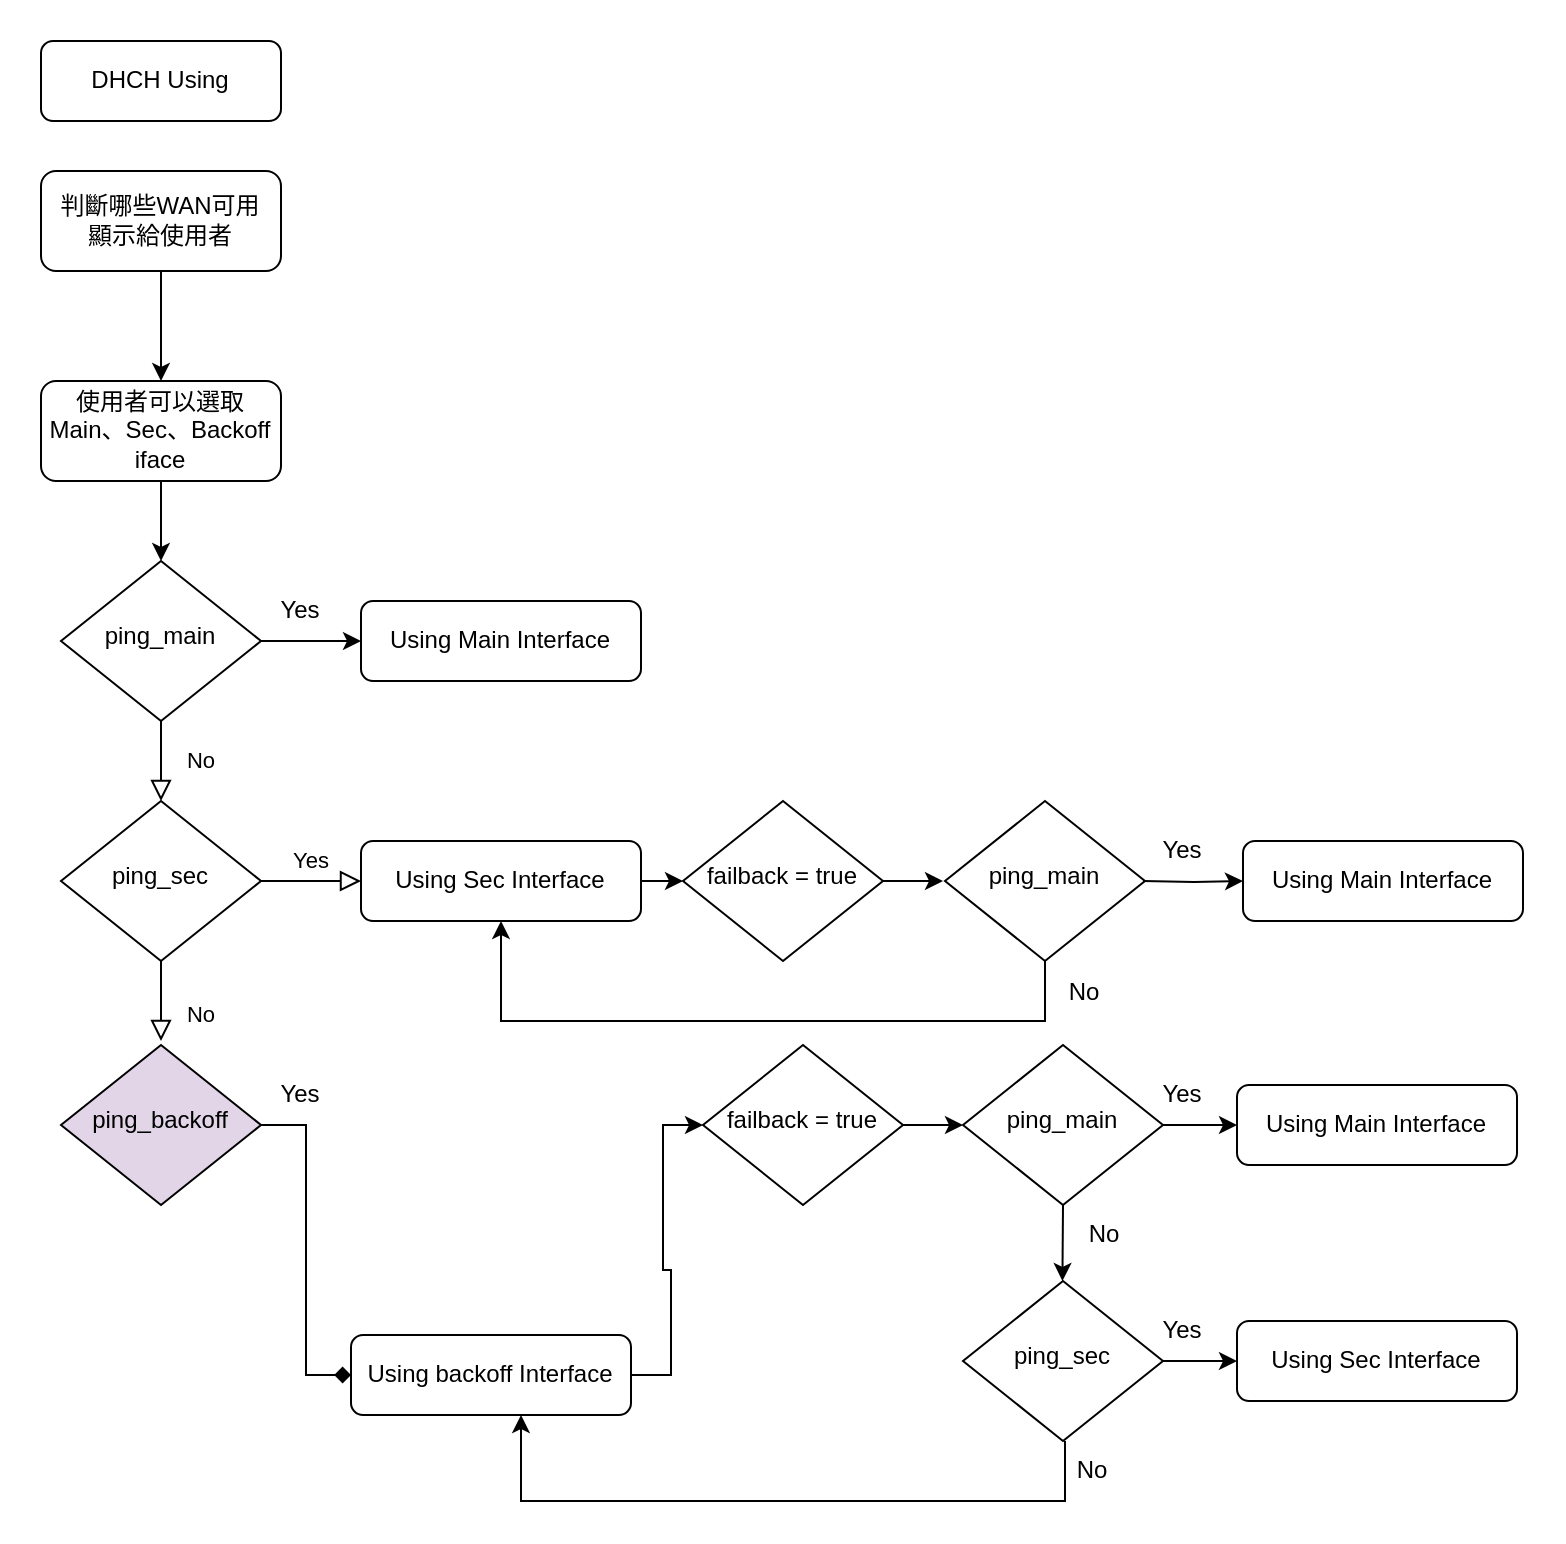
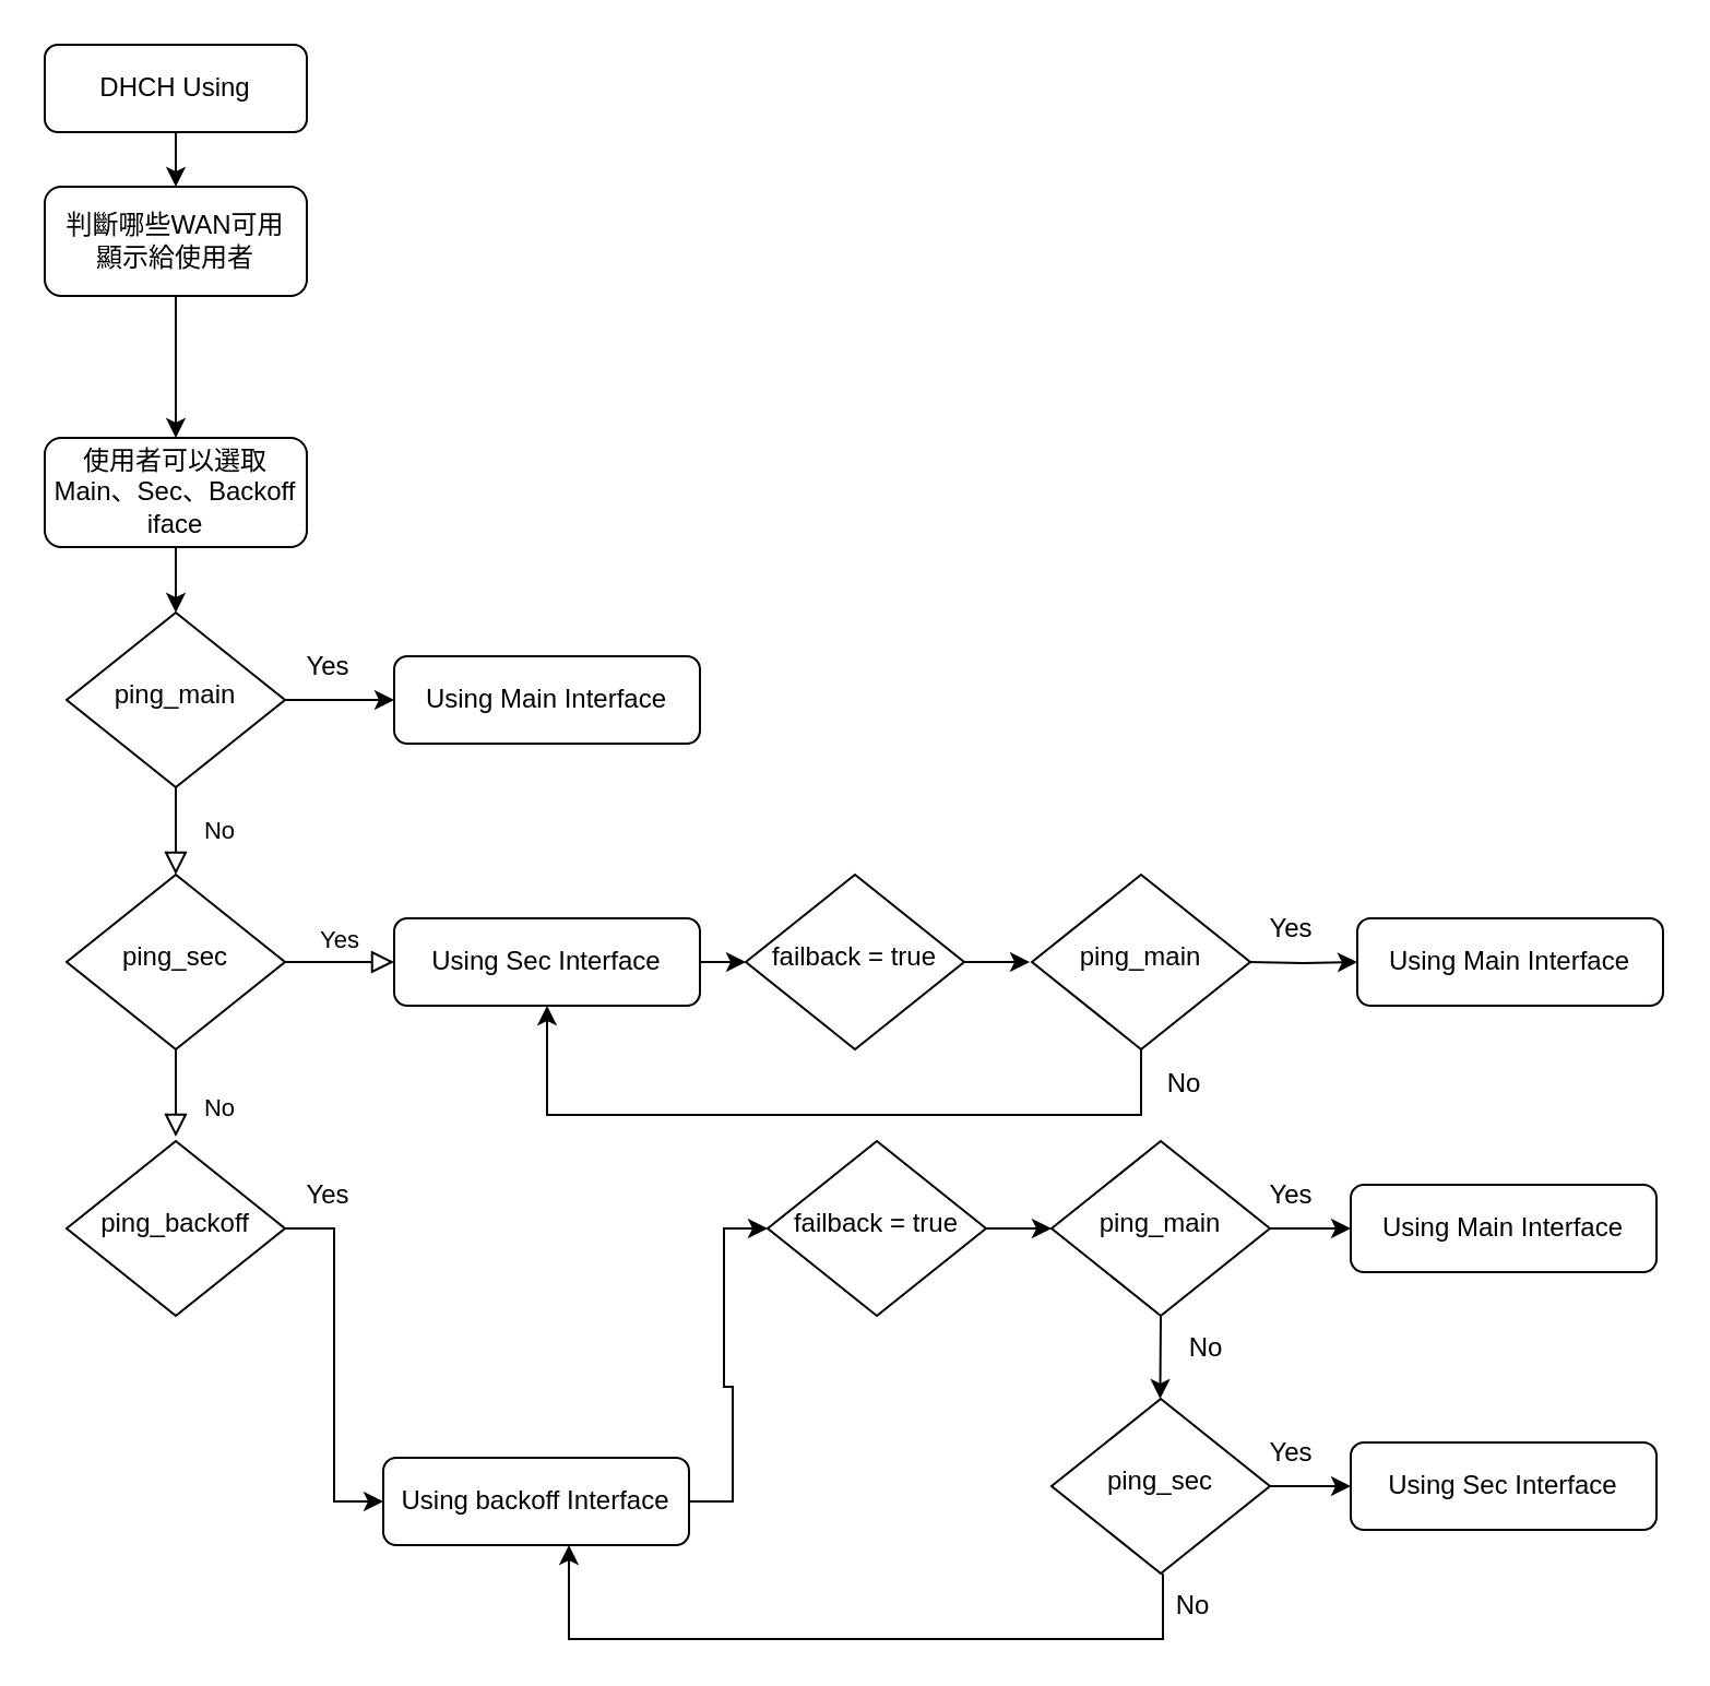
  <mxCell id="0" />
  <mxCell id="1" parent="0" />
+ <mxCell id="2" style="edgeStyle=orthogonalEdgeStyle;rounded=0;orthogonalLoop=1;jettySize=auto;html=1;exitX=0.5;exitY=1;exitDx=0;exitDy=0;entryX=0.5;entryY=0;entryDx=0;entryDy=0;" edge="1" parent="1" source="3" target="23"><mxGeometry relative="1" as="geometry" /></mxCell>
  <mxCell id="3" value="DHCH Using" style="rounded=1;whiteSpace=wrap;html=1;fontSize=12;glass=0;strokeWidth=1;shadow=0;" parent="1" vertex="1"><mxGeometry x="20" y="20" width="120" height="40" as="geometry" /></mxCell>
  <mxCell id="4" value="No" style="rounded=0;html=1;jettySize=auto;orthogonalLoop=1;fontSize=11;endArrow=block;endFill=0;endSize=8;strokeWidth=1;shadow=0;labelBackgroundColor=none;edgeStyle=orthogonalEdgeStyle;" parent="1" source="6" target="10" edge="1"><mxGeometry y="20" relative="1" as="geometry"><mxPoint as="offset" /></mxGeometry></mxCell>
  <mxCell id="5" style="edgeStyle=orthogonalEdgeStyle;rounded=0;orthogonalLoop=1;jettySize=auto;html=1;exitX=1;exitY=0.5;exitDx=0;exitDy=0;entryX=0;entryY=0.5;entryDx=0;entryDy=0;" parent="1" source="6" target="7" edge="1"><mxGeometry relative="1" as="geometry" /></mxCell>
  <mxCell id="6" value="ping_main" style="rhombus;whiteSpace=wrap;html=1;shadow=0;fontFamily=Helvetica;fontSize=12;align=center;strokeWidth=1;spacing=6;spacingTop=-4;" parent="1" vertex="1"><mxGeometry x="30" y="280" width="100" height="80" as="geometry" /></mxCell>
  <mxCell id="7" value="Using Main Interface" style="rounded=1;whiteSpace=wrap;html=1;fontSize=12;glass=0;strokeWidth=1;shadow=0;" parent="1" vertex="1"><mxGeometry x="180" y="300" width="140" height="40" as="geometry" /></mxCell>
  <mxCell id="8" value="No" style="rounded=0;html=1;jettySize=auto;orthogonalLoop=1;fontSize=11;endArrow=block;endFill=0;endSize=8;strokeWidth=1;shadow=0;labelBackgroundColor=none;edgeStyle=orthogonalEdgeStyle;" parent="1" source="10" edge="1"><mxGeometry x="0.333" y="20" relative="1" as="geometry"><mxPoint as="offset" /><mxPoint x="80" y="520" as="targetPoint" /><Array as="points"><mxPoint x="80" y="520" /></Array></mxGeometry></mxCell>
  <mxCell id="9" value="Yes" style="edgeStyle=orthogonalEdgeStyle;rounded=0;html=1;jettySize=auto;orthogonalLoop=1;fontSize=11;endArrow=block;endFill=0;endSize=8;strokeWidth=1;shadow=0;labelBackgroundColor=none;" parent="1" source="10" target="12" edge="1"><mxGeometry y="10" relative="1" as="geometry"><mxPoint as="offset" /></mxGeometry></mxCell>
  <mxCell id="10" value="ping_sec" style="rhombus;whiteSpace=wrap;html=1;shadow=0;fontFamily=Helvetica;fontSize=12;align=center;strokeWidth=1;spacing=6;spacingTop=-4;" parent="1" vertex="1"><mxGeometry x="30" y="400" width="100" height="80" as="geometry" /></mxCell>
  <mxCell id="11" style="edgeStyle=orthogonalEdgeStyle;rounded=0;orthogonalLoop=1;jettySize=auto;html=1;exitX=1;exitY=0.5;exitDx=0;exitDy=0;entryX=0;entryY=0.5;entryDx=0;entryDy=0;" parent="1" source="12" target="20" edge="1"><mxGeometry relative="1" as="geometry" /></mxCell>
  <mxCell id="12" value="Using Sec Interface" style="rounded=1;whiteSpace=wrap;html=1;fontSize=12;glass=0;strokeWidth=1;shadow=0;" parent="1" vertex="1"><mxGeometry x="180" y="420" width="140" height="40" as="geometry" /></mxCell>
  <mxCell id="13" value="Yes" style="text;html=1;strokeColor=none;fillColor=none;align=center;verticalAlign=middle;whiteSpace=wrap;rounded=0;" parent="1" vertex="1"><mxGeometry x="120" y="290" width="60" height="30" as="geometry" /></mxCell>
- <mxCell id="14" style="edgeStyle=orthogonalEdgeStyle;rounded=0;orthogonalLoop=1;jettySize=auto;html=1;exitX=1;exitY=0.5;exitDx=0;exitDy=0;entryX=0;entryY=0.5;entryDx=0;entryDy=0;endArrow=diamond;" parent="1" source="15" target="17" edge="1"><mxGeometry relative="1" as="geometry" /></mxCell>
- <mxCell id="15" value="ping_backoff" style="rhombus;whiteSpace=wrap;html=1;shadow=0;fontFamily=Helvetica;fontSize=12;align=center;strokeWidth=1;spacing=6;spacingTop=-4;fillColor=#e1d5e7;" parent="1" vertex="1"><mxGeometry x="30" y="522" width="100" height="80" as="geometry" /></mxCell>
+ <mxCell id="14" style="edgeStyle=orthogonalEdgeStyle;rounded=0;orthogonalLoop=1;jettySize=auto;html=1;exitX=1;exitY=0.5;exitDx=0;exitDy=0;entryX=0;entryY=0.5;entryDx=0;entryDy=0;" parent="1" source="15" target="17" edge="1"><mxGeometry relative="1" as="geometry" /></mxCell>
+ <mxCell id="15" value="ping_backoff" style="rhombus;whiteSpace=wrap;html=1;shadow=0;fontFamily=Helvetica;fontSize=12;align=center;strokeWidth=1;spacing=6;spacingTop=-4;" parent="1" vertex="1"><mxGeometry x="30" y="522" width="100" height="80" as="geometry" /></mxCell>
  <mxCell id="16" style="edgeStyle=orthogonalEdgeStyle;rounded=0;orthogonalLoop=1;jettySize=auto;html=1;exitX=1;exitY=0.5;exitDx=0;exitDy=0;entryX=0;entryY=0.5;entryDx=0;entryDy=0;" parent="1" source="17" target="22" edge="1"><mxGeometry relative="1" as="geometry" /></mxCell>
  <mxCell id="17" value="Using backoff Interface" style="rounded=1;whiteSpace=wrap;html=1;fontSize=12;glass=0;strokeWidth=1;shadow=0;" parent="1" vertex="1"><mxGeometry x="175" y="667" width="140" height="40" as="geometry" /></mxCell>
  <mxCell id="18" value="Yes" style="text;html=1;strokeColor=none;fillColor=none;align=center;verticalAlign=middle;whiteSpace=wrap;rounded=0;" parent="1" vertex="1"><mxGeometry x="120" y="542" width="60" height="10" as="geometry" /></mxCell>
  <mxCell id="19" style="edgeStyle=orthogonalEdgeStyle;rounded=0;orthogonalLoop=1;jettySize=auto;html=1;exitX=1;exitY=0.5;exitDx=0;exitDy=0;entryX=0;entryY=0.5;entryDx=0;entryDy=0;" parent="1" source="20" edge="1"><mxGeometry relative="1" as="geometry"><mxPoint x="471" y="440" as="targetPoint" /></mxGeometry></mxCell>
  <mxCell id="20" value="failback = true" style="rhombus;whiteSpace=wrap;html=1;shadow=0;fontFamily=Helvetica;fontSize=12;align=center;strokeWidth=1;spacing=6;spacingTop=-4;" parent="1" vertex="1"><mxGeometry x="341" y="400" width="100" height="80" as="geometry" /></mxCell>
  <mxCell id="21" style="edgeStyle=orthogonalEdgeStyle;rounded=0;orthogonalLoop=1;jettySize=auto;html=1;exitX=1;exitY=0.5;exitDx=0;exitDy=0;entryX=0;entryY=0.5;entryDx=0;entryDy=0;" parent="1" source="22" target="34" edge="1"><mxGeometry relative="1" as="geometry" /></mxCell>
  <mxCell id="22" value="failback = true" style="rhombus;whiteSpace=wrap;html=1;shadow=0;fontFamily=Helvetica;fontSize=12;align=center;strokeWidth=1;spacing=6;spacingTop=-4;" parent="1" vertex="1"><mxGeometry x="351" y="522" width="100" height="80" as="geometry" /></mxCell>
  <mxCell id="23" value="判斷哪些WAN可用&lt;br&gt;顯示給使用者" style="rounded=1;whiteSpace=wrap;html=1;" parent="1" vertex="1"><mxGeometry x="20" y="85" width="120" height="50" as="geometry" /></mxCell>
  <mxCell id="24" style="edgeStyle=orthogonalEdgeStyle;rounded=0;orthogonalLoop=1;jettySize=auto;html=1;exitX=0.5;exitY=1;exitDx=0;exitDy=0;entryX=0.5;entryY=0;entryDx=0;entryDy=0;" edge="1" parent="1" source="25" target="6"><mxGeometry relative="1" as="geometry" /></mxCell>
- <mxCell id="25" value="使用者可以選取&lt;br&gt;Main、Sec、Backoff&lt;br&gt;iface" style="rounded=1;whiteSpace=wrap;html=1;" parent="1" vertex="1"><mxGeometry x="20" y="190" width="120" height="50" as="geometry" /></mxCell>
+ <mxCell id="25" value="使用者可以選取&lt;br&gt;Main、Sec、Backoff&lt;br&gt;iface" style="rounded=1;whiteSpace=wrap;html=1;" parent="1" vertex="1"><mxGeometry x="20" y="200" width="120" height="50" as="geometry" /></mxCell>
  <mxCell id="26" style="edgeStyle=orthogonalEdgeStyle;rounded=0;orthogonalLoop=1;jettySize=auto;html=1;exitX=0.5;exitY=1;exitDx=0;exitDy=0;entryX=0.5;entryY=1;entryDx=0;entryDy=0;" parent="1" source="27" target="12" edge="1"><mxGeometry relative="1" as="geometry"><Array as="points"><mxPoint x="522" y="510" /><mxPoint x="250" y="510" /></Array></mxGeometry></mxCell>
  <mxCell id="27" value="ping_main" style="rhombus;whiteSpace=wrap;html=1;shadow=0;fontFamily=Helvetica;fontSize=12;align=center;strokeWidth=1;spacing=6;spacingTop=-4;" parent="1" vertex="1"><mxGeometry x="472" y="400" width="100" height="80" as="geometry" /></mxCell>
  <mxCell id="28" style="edgeStyle=orthogonalEdgeStyle;rounded=0;orthogonalLoop=1;jettySize=auto;html=1;exitX=1;exitY=0.5;exitDx=0;exitDy=0;entryX=0;entryY=0.5;entryDx=0;entryDy=0;" parent="1" target="29" edge="1"><mxGeometry relative="1" as="geometry"><mxPoint x="571" y="440" as="sourcePoint" /></mxGeometry></mxCell>
  <mxCell id="29" value="Using Main Interface" style="rounded=1;whiteSpace=wrap;html=1;fontSize=12;glass=0;strokeWidth=1;shadow=0;" parent="1" vertex="1"><mxGeometry x="621" y="420" width="140" height="40" as="geometry" /></mxCell>
  <mxCell id="30" value="Yes" style="text;html=1;strokeColor=none;fillColor=none;align=center;verticalAlign=middle;whiteSpace=wrap;rounded=0;" parent="1" vertex="1"><mxGeometry x="561" y="410" width="60" height="30" as="geometry" /></mxCell>
  <mxCell id="31" value="No" style="text;html=1;strokeColor=none;fillColor=none;align=center;verticalAlign=middle;whiteSpace=wrap;rounded=0;" parent="1" vertex="1"><mxGeometry x="527" y="481" width="30" height="30" as="geometry" /></mxCell>
  <mxCell id="32" style="edgeStyle=orthogonalEdgeStyle;rounded=0;orthogonalLoop=1;jettySize=auto;html=1;exitX=0.5;exitY=1;exitDx=0;exitDy=0;" parent="1" source="34" edge="1"><mxGeometry relative="1" as="geometry"><mxPoint x="530.714" y="640" as="targetPoint" /></mxGeometry></mxCell>
  <mxCell id="33" style="edgeStyle=orthogonalEdgeStyle;rounded=0;orthogonalLoop=1;jettySize=auto;html=1;exitX=1;exitY=0.5;exitDx=0;exitDy=0;entryX=0;entryY=0.5;entryDx=0;entryDy=0;" parent="1" source="34" target="35" edge="1"><mxGeometry relative="1" as="geometry" /></mxCell>
  <mxCell id="34" value="ping_main" style="rhombus;whiteSpace=wrap;html=1;shadow=0;fontFamily=Helvetica;fontSize=12;align=center;strokeWidth=1;spacing=6;spacingTop=-4;" parent="1" vertex="1"><mxGeometry x="481" y="522" width="100" height="80" as="geometry" /></mxCell>
  <mxCell id="35" value="Using Main Interface" style="rounded=1;whiteSpace=wrap;html=1;fontSize=12;glass=0;strokeWidth=1;shadow=0;" parent="1" vertex="1"><mxGeometry x="618" y="542" width="140" height="40" as="geometry" /></mxCell>
  <mxCell id="36" value="ping_sec" style="rhombus;whiteSpace=wrap;html=1;shadow=0;fontFamily=Helvetica;fontSize=12;align=center;strokeWidth=1;spacing=6;spacingTop=-4;" parent="1" vertex="1"><mxGeometry x="481" y="640" width="100" height="80" as="geometry" /></mxCell>
  <mxCell id="37" value="Yes" style="text;html=1;strokeColor=none;fillColor=none;align=center;verticalAlign=middle;whiteSpace=wrap;rounded=0;" parent="1" vertex="1"><mxGeometry x="561" y="537" width="60" height="20" as="geometry" /></mxCell>
  <mxCell id="38" value="No" style="text;html=1;strokeColor=none;fillColor=none;align=center;verticalAlign=middle;whiteSpace=wrap;rounded=0;" vertex="1" parent="1"><mxGeometry x="537" y="602" width="30" height="30" as="geometry" /></mxCell>
  <mxCell id="39" value="&lt;br&gt;&lt;br&gt;" style="edgeStyle=orthogonalEdgeStyle;rounded=0;orthogonalLoop=1;jettySize=auto;html=1;exitX=1;exitY=0.5;exitDx=0;exitDy=0;entryX=0;entryY=0.5;entryDx=0;entryDy=0;" edge="1" parent="1" target="40"><mxGeometry relative="1" as="geometry"><mxPoint x="581" y="680" as="sourcePoint" /></mxGeometry></mxCell>
  <mxCell id="40" value="Using Sec Interface" style="rounded=1;whiteSpace=wrap;html=1;fontSize=12;glass=0;strokeWidth=1;shadow=0;" vertex="1" parent="1"><mxGeometry x="618" y="660" width="140" height="40" as="geometry" /></mxCell>
  <mxCell id="41" value="Yes" style="text;html=1;strokeColor=none;fillColor=none;align=center;verticalAlign=middle;whiteSpace=wrap;rounded=0;" vertex="1" parent="1"><mxGeometry x="561" y="655" width="60" height="20" as="geometry" /></mxCell>
  <mxCell id="42" style="edgeStyle=orthogonalEdgeStyle;rounded=0;orthogonalLoop=1;jettySize=auto;html=1;exitX=0.5;exitY=1;exitDx=0;exitDy=0;" edge="1" parent="1" target="17"><mxGeometry relative="1" as="geometry"><Array as="points"><mxPoint x="532" y="750" /><mxPoint x="260" y="750" /></Array><mxPoint x="532" y="720" as="sourcePoint" /><mxPoint x="260" y="700" as="targetPoint" /></mxGeometry></mxCell>
  <mxCell id="43" value="No" style="text;html=1;strokeColor=none;fillColor=none;align=center;verticalAlign=middle;whiteSpace=wrap;rounded=0;" vertex="1" parent="1"><mxGeometry x="531" y="720" width="30" height="29" as="geometry" /></mxCell>
  <mxCell id="44" value="" style="endArrow=classic;html=1;rounded=0;exitX=0.5;exitY=1;exitDx=0;exitDy=0;entryX=0.5;entryY=0;entryDx=0;entryDy=0;" edge="1" parent="1" source="23" target="25"><mxGeometry width="50" height="50" relative="1" as="geometry"><mxPoint x="342" y="280" as="sourcePoint" /><mxPoint x="392" y="230" as="targetPoint" /></mxGeometry></mxCell>
